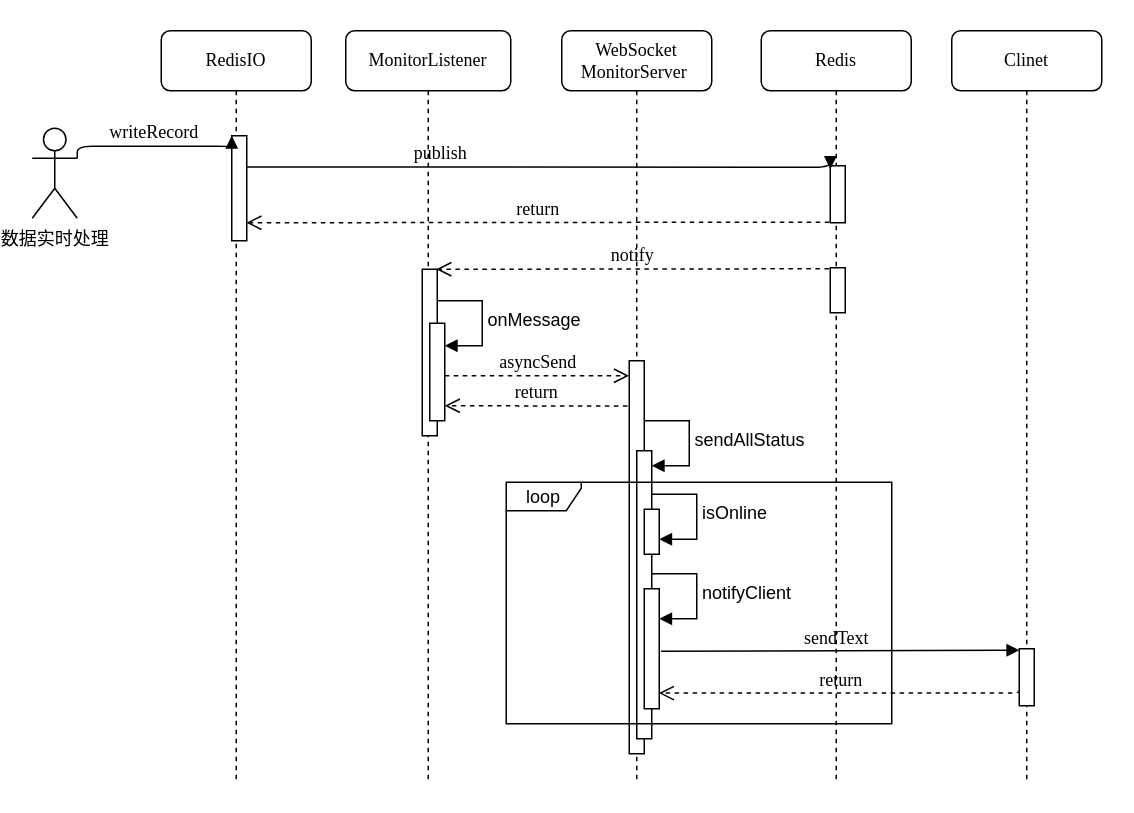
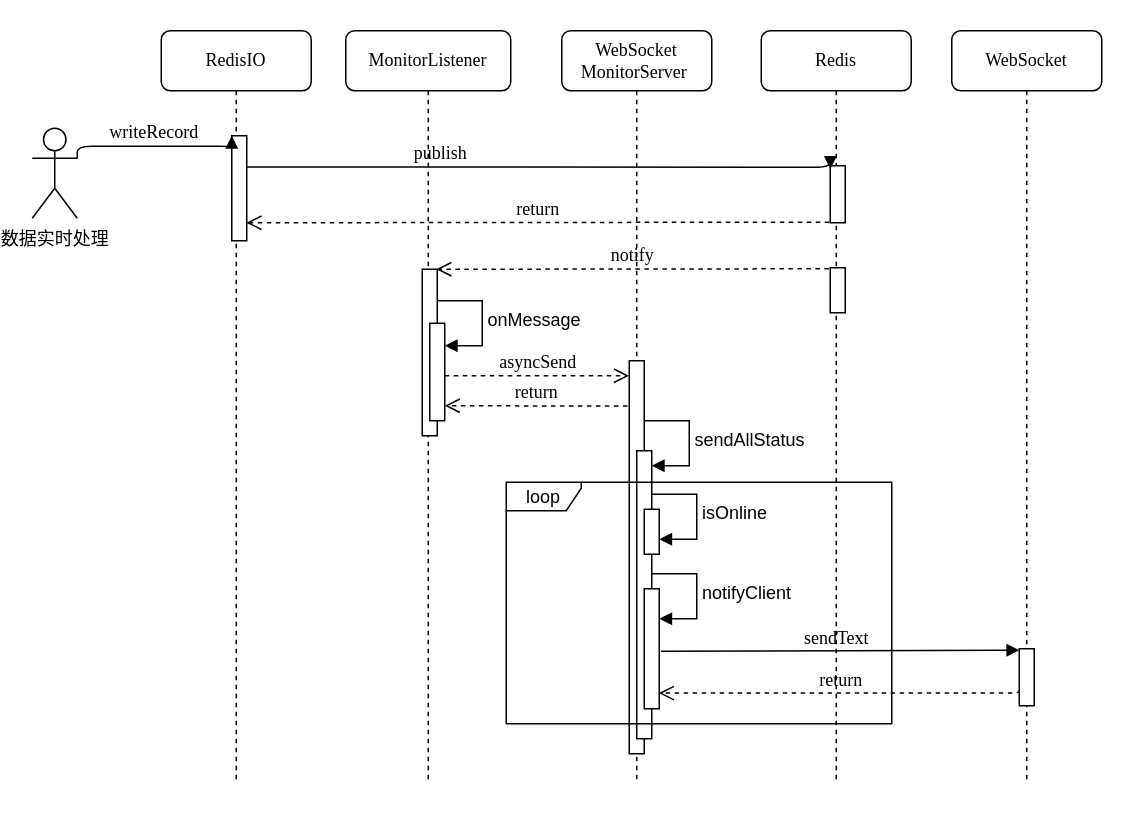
  <mxCell id="0" />
  <mxCell id="1" parent="0" />
  <mxCell id="2" value="MonitorListener" style="shape=umlLifeline;perimeter=lifelinePerimeter;whiteSpace=wrap;html=1;container=1;collapsible=0;recursiveResize=0;outlineConnect=0;rounded=1;shadow=0;comic=0;labelBackgroundColor=none;strokeWidth=1;fontFamily=Verdana;fontSize=12;align=center;" vertex="1" parent="1"><mxGeometry x="229" y="20" width="110" height="500" as="geometry" /></mxCell>
  <mxCell id="3" value="" style="html=1;points=[];perimeter=orthogonalPerimeter;rounded=0;shadow=0;comic=0;labelBackgroundColor=none;strokeWidth=1;fontFamily=Verdana;fontSize=12;align=center;" vertex="1" parent="2"><mxGeometry x="51" y="159" width="10" height="111" as="geometry" /></mxCell>
  <mxCell id="4" value="return" style="html=1;verticalAlign=bottom;endArrow=open;dashed=1;endSize=8;labelBackgroundColor=none;fontFamily=Verdana;fontSize=12;edgeStyle=elbowEdgeStyle;elbow=vertical;fontColor=default;entryX=0.971;entryY=0.849;entryDx=0;entryDy=0;entryPerimeter=0;exitX=-0.065;exitY=0.99;exitDx=0;exitDy=0;exitPerimeter=0;" edge="1" parent="2" source="13"><mxGeometry relative="1" as="geometry"><mxPoint x="-66.29" y="127.43" as="targetPoint" /><Array as="points"><mxPoint x="-22.5" y="128" /></Array><mxPoint x="177.5" y="128" as="sourcePoint" /></mxGeometry></mxCell>
  <mxCell id="5" value="onMessage" style="html=1;align=left;spacingLeft=2;endArrow=block;rounded=0;edgeStyle=orthogonalEdgeStyle;curved=0;rounded=0;strokeWidth=1;fontSize=12;labelBackgroundColor=none;fontColor=default;" edge="1" parent="2"><mxGeometry relative="1" as="geometry"><mxPoint x="61" y="180" as="sourcePoint" /><Array as="points"><mxPoint x="91" y="210" /></Array><mxPoint x="66" y="210" as="targetPoint" /></mxGeometry></mxCell>
  <mxCell id="6" value="" style="html=1;points=[];perimeter=orthogonalPerimeter;rounded=0;shadow=0;comic=0;labelBackgroundColor=none;strokeWidth=1;fontFamily=Verdana;fontSize=12;align=center;" vertex="1" parent="2"><mxGeometry x="56" y="195" width="10" height="65" as="geometry" /></mxCell>
  <mxCell id="7" value="asyncSend" style="html=1;verticalAlign=bottom;endArrow=open;dashed=1;endSize=8;labelBackgroundColor=none;fontFamily=Verdana;fontSize=12;edgeStyle=elbowEdgeStyle;elbow=vertical;fontColor=default;entryX=-0.011;entryY=0.04;entryDx=0;entryDy=0;entryPerimeter=0;" edge="1" parent="2" target="20"><mxGeometry relative="1" as="geometry"><mxPoint x="324" y="231" as="targetPoint" /><Array as="points" /><mxPoint x="66" y="230" as="sourcePoint" /></mxGeometry></mxCell>
  <mxCell id="8" value="return" style="html=1;verticalAlign=bottom;endArrow=open;dashed=1;endSize=8;labelBackgroundColor=none;fontFamily=Verdana;fontSize=12;edgeStyle=elbowEdgeStyle;elbow=vertical;fontColor=default;entryX=1.122;entryY=0.841;entryDx=0;entryDy=0;entryPerimeter=0;" edge="1" parent="2"><mxGeometry relative="1" as="geometry"><mxPoint x="66" y="249.775" as="targetPoint" /><Array as="points" /><mxPoint x="187.78" y="250.22" as="sourcePoint" /></mxGeometry></mxCell>
- <mxCell id="9" value="Clinet" style="shape=umlLifeline;perimeter=lifelinePerimeter;whiteSpace=wrap;html=1;container=1;collapsible=0;recursiveResize=0;outlineConnect=0;rounded=1;shadow=0;comic=0;labelBackgroundColor=none;strokeWidth=1;fontFamily=Verdana;fontSize=12;align=center;" vertex="1" parent="1"><mxGeometry x="633" y="20" width="100" height="500" as="geometry" /></mxCell>
+ <mxCell id="9" value="WebSocket" style="shape=umlLifeline;perimeter=lifelinePerimeter;whiteSpace=wrap;html=1;container=1;collapsible=0;recursiveResize=0;outlineConnect=0;rounded=1;shadow=0;comic=0;labelBackgroundColor=none;strokeWidth=1;fontFamily=Verdana;fontSize=12;align=center;" vertex="1" parent="1"><mxGeometry x="633" y="20" width="100" height="500" as="geometry" /></mxCell>
  <mxCell id="10" value="数据实时处理" style="shape=umlActor;verticalLabelPosition=bottom;verticalAlign=top;html=1;fontSize=12;labelBackgroundColor=none;" vertex="1" parent="1"><mxGeometry x="20" y="85" width="30" height="60" as="geometry" /></mxCell>
  <mxCell id="11" value="Redis" style="shape=umlLifeline;perimeter=lifelinePerimeter;whiteSpace=wrap;html=1;container=1;collapsible=0;recursiveResize=0;outlineConnect=0;rounded=1;shadow=0;comic=0;labelBackgroundColor=none;strokeWidth=1;fontFamily=Verdana;fontSize=12;align=center;" vertex="1" parent="1"><mxGeometry x="506" y="20" width="100" height="500" as="geometry" /></mxCell>
  <mxCell id="12" value="" style="html=1;points=[];perimeter=orthogonalPerimeter;rounded=0;shadow=0;comic=0;labelBackgroundColor=none;strokeWidth=1;fontFamily=Verdana;fontSize=12;align=center;" vertex="1" parent="11"><mxGeometry x="46" y="158" width="10" height="30" as="geometry" /></mxCell>
  <mxCell id="13" value="" style="html=1;points=[];perimeter=orthogonalPerimeter;rounded=0;shadow=0;comic=0;labelBackgroundColor=none;strokeWidth=1;fontFamily=Verdana;fontSize=12;align=center;" vertex="1" parent="11"><mxGeometry x="46" y="90" width="10" height="38" as="geometry" /></mxCell>
  <mxCell id="14" value="publish" style="html=1;verticalAlign=bottom;endArrow=block;labelBackgroundColor=none;fontFamily=Verdana;fontSize=12;edgeStyle=elbowEdgeStyle;elbow=vertical;fontColor=default;exitX=0.896;exitY=0.269;exitDx=0;exitDy=0;exitPerimeter=0;entryX=0.01;entryY=0.057;entryDx=0;entryDy=0;entryPerimeter=0;" edge="1" parent="1" target="13"><mxGeometry x="-0.335" relative="1" as="geometry"><mxPoint x="161.96" y="110.83" as="sourcePoint" /><mxPoint x="403" y="112" as="targetPoint" /><mxPoint as="offset" /><Array as="points" /></mxGeometry></mxCell>
  <mxCell id="15" value="RedisIO" style="shape=umlLifeline;perimeter=lifelinePerimeter;whiteSpace=wrap;html=1;container=1;collapsible=0;recursiveResize=0;outlineConnect=0;rounded=1;shadow=0;comic=0;labelBackgroundColor=none;strokeWidth=1;fontFamily=Verdana;fontSize=12;align=center;" vertex="1" parent="1"><mxGeometry x="106" y="20" width="100" height="500" as="geometry" /></mxCell>
  <mxCell id="16" value="" style="html=1;points=[];perimeter=orthogonalPerimeter;rounded=0;shadow=0;comic=0;labelBackgroundColor=none;strokeWidth=1;fontFamily=Verdana;fontSize=12;align=center;" vertex="1" parent="15"><mxGeometry x="47" y="70" width="10" height="70" as="geometry" /></mxCell>
  <mxCell id="17" value="writeRecord" style="html=1;verticalAlign=bottom;endArrow=block;labelBackgroundColor=none;fontFamily=Verdana;fontSize=12;edgeStyle=elbowEdgeStyle;elbow=vertical;fontColor=default;exitX=1;exitY=0.333;exitDx=0;exitDy=0;exitPerimeter=0;" edge="1" parent="1" source="10"><mxGeometry relative="1" as="geometry"><mxPoint x="83" y="90" as="sourcePoint" /><mxPoint x="153" y="90" as="targetPoint" /></mxGeometry></mxCell>
  <mxCell id="18" value="notify" style="html=1;verticalAlign=bottom;endArrow=open;dashed=1;endSize=8;labelBackgroundColor=none;fontFamily=Verdana;fontSize=12;edgeStyle=elbowEdgeStyle;elbow=vertical;fontColor=default;entryX=0.933;entryY=0.006;entryDx=0;entryDy=0;entryPerimeter=0;exitX=-0.09;exitY=0.023;exitDx=0;exitDy=0;exitPerimeter=0;" edge="1" parent="1" target="3" source="12"><mxGeometry relative="1" as="geometry"><mxPoint x="218" y="178" as="targetPoint" /><Array as="points" /><mxPoint x="398" y="178" as="sourcePoint" /></mxGeometry></mxCell>
  <mxCell id="19" value="WebSocket&lt;br&gt;MonitorServer&amp;nbsp;" style="shape=umlLifeline;perimeter=lifelinePerimeter;whiteSpace=wrap;html=1;container=1;collapsible=0;recursiveResize=0;outlineConnect=0;rounded=1;shadow=0;comic=0;labelBackgroundColor=none;strokeWidth=1;fontFamily=Verdana;fontSize=12;align=center;" vertex="1" parent="1"><mxGeometry x="373" y="20" width="100" height="500" as="geometry" /></mxCell>
  <mxCell id="20" value="" style="html=1;points=[];perimeter=orthogonalPerimeter;rounded=0;shadow=0;comic=0;labelBackgroundColor=none;strokeWidth=1;fontFamily=Verdana;fontSize=12;align=center;" vertex="1" parent="19"><mxGeometry x="45" y="220" width="10" height="262" as="geometry" /></mxCell>
  <mxCell id="21" value="" style="html=1;points=[];perimeter=orthogonalPerimeter;outlineConnect=0;targetShapes=umlLifeline;portConstraint=eastwest;newEdgeStyle={&quot;edgeStyle&quot;:&quot;elbowEdgeStyle&quot;,&quot;elbow&quot;:&quot;vertical&quot;,&quot;curved&quot;:0,&quot;rounded&quot;:0};fontSize=12;labelBackgroundColor=none;strokeWidth=1;" vertex="1" parent="19"><mxGeometry x="50" y="280" width="10" height="192" as="geometry" /></mxCell>
  <mxCell id="22" value="sendAllStatus" style="html=1;align=left;spacingLeft=2;endArrow=block;rounded=0;edgeStyle=orthogonalEdgeStyle;curved=0;rounded=0;strokeWidth=1;fontSize=12;labelBackgroundColor=none;fontColor=default;" edge="1" parent="19" target="21"><mxGeometry relative="1" as="geometry"><mxPoint x="55" y="260" as="sourcePoint" /><Array as="points"><mxPoint x="85" y="290" /></Array></mxGeometry></mxCell>
  <mxCell id="23" value="" style="html=1;points=[];perimeter=orthogonalPerimeter;rounded=0;shadow=0;comic=0;labelBackgroundColor=none;strokeWidth=1;fontFamily=Verdana;fontSize=12;align=center;" vertex="1" parent="19"><mxGeometry x="55" y="319" width="10" height="30" as="geometry" /></mxCell>
  <mxCell id="24" value="isOnline" style="html=1;align=left;spacingLeft=2;endArrow=block;rounded=0;edgeStyle=orthogonalEdgeStyle;curved=0;rounded=0;strokeWidth=1;fontSize=12;labelBackgroundColor=none;fontColor=default;" edge="1" parent="19"><mxGeometry relative="1" as="geometry"><mxPoint x="60" y="309" as="sourcePoint" /><Array as="points"><mxPoint x="90" y="339" /></Array><mxPoint x="65" y="339" as="targetPoint" /></mxGeometry></mxCell>
  <mxCell id="25" value="" style="html=1;points=[];perimeter=orthogonalPerimeter;rounded=0;shadow=0;comic=0;labelBackgroundColor=none;strokeWidth=1;fontFamily=Verdana;fontSize=12;align=center;" vertex="1" parent="19"><mxGeometry x="55" y="372" width="10" height="80" as="geometry" /></mxCell>
  <mxCell id="26" value="notifyClient" style="html=1;align=left;spacingLeft=2;endArrow=block;rounded=0;edgeStyle=orthogonalEdgeStyle;curved=0;rounded=0;strokeWidth=1;fontSize=12;labelBackgroundColor=none;fontColor=default;" edge="1" parent="19"><mxGeometry relative="1" as="geometry"><mxPoint x="60" y="362" as="sourcePoint" /><Array as="points"><mxPoint x="90" y="392" /></Array><mxPoint x="65" y="392" as="targetPoint" /></mxGeometry></mxCell>
  <mxCell id="27" value="loop" style="shape=umlFrame;whiteSpace=wrap;html=1;pointerEvents=0;strokeWidth=1;width=50;height=19;" vertex="1" parent="1"><mxGeometry x="336" y="321" width="257" height="161" as="geometry" /></mxCell>
  <mxCell id="28" value="" style="html=1;points=[];perimeter=orthogonalPerimeter;rounded=0;shadow=0;comic=0;labelBackgroundColor=none;strokeWidth=1;fontFamily=Verdana;fontSize=12;align=center;" vertex="1" parent="1"><mxGeometry x="678" y="432" width="10" height="38" as="geometry" /></mxCell>
  <mxCell id="29" value="sendText" style="html=1;verticalAlign=bottom;endArrow=block;labelBackgroundColor=none;fontFamily=Verdana;fontSize=12;edgeStyle=elbowEdgeStyle;elbow=vertical;fontColor=default;exitX=1.122;exitY=0.68;exitDx=0;exitDy=0;exitPerimeter=0;entryX=0.003;entryY=0.031;entryDx=0;entryDy=0;entryPerimeter=0;" edge="1" parent="1" target="28"><mxGeometry x="-0.021" y="-1" relative="1" as="geometry"><mxPoint x="439.22" y="433.6" as="sourcePoint" /><mxPoint x="673" y="433" as="targetPoint" /><mxPoint as="offset" /><Array as="points" /></mxGeometry></mxCell>
  <mxCell id="30" value="return" style="html=1;verticalAlign=bottom;endArrow=open;dashed=1;endSize=8;labelBackgroundColor=none;fontFamily=Verdana;fontSize=12;edgeStyle=elbowEdgeStyle;elbow=vertical;fontColor=default;entryX=0.971;entryY=0.849;entryDx=0;entryDy=0;entryPerimeter=0;exitX=0;exitY=0.722;exitDx=0;exitDy=0;exitPerimeter=0;" edge="1" parent="1" source="28"><mxGeometry relative="1" as="geometry"><mxPoint x="437.71" y="461" as="targetPoint" /><Array as="points"><mxPoint x="481.5" y="461.57" /></Array><mxPoint x="826" y="461.57" as="sourcePoint" /></mxGeometry></mxCell>
